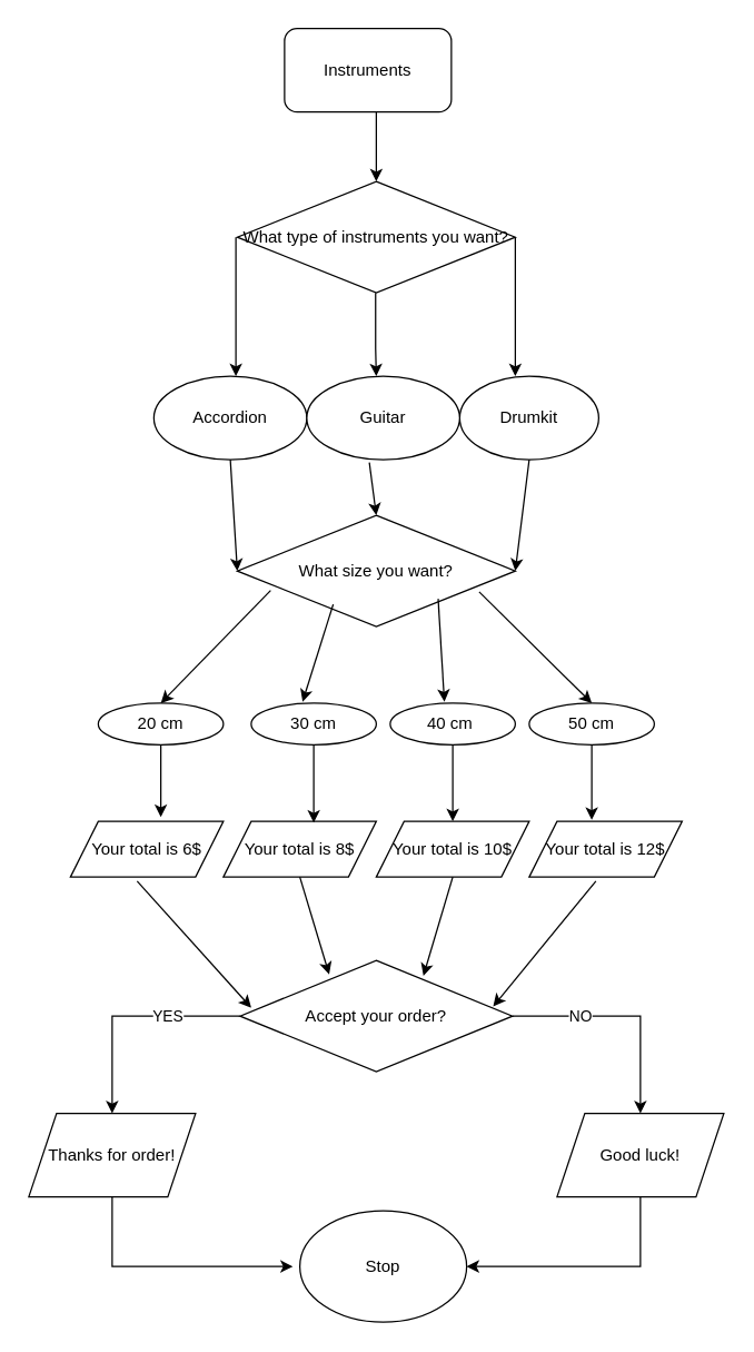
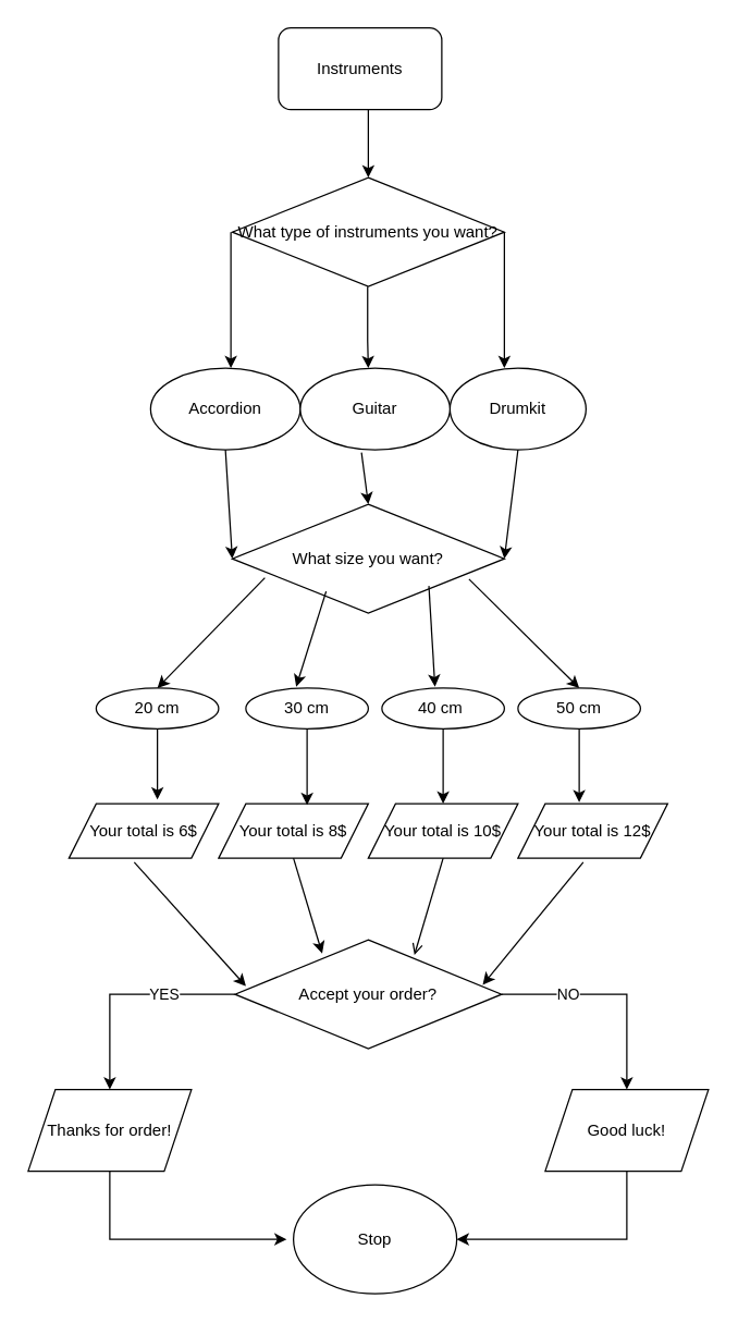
  <mxCell id="0" />
  <mxCell id="1" parent="0" />
  <mxCell id="2" value="Instruments" style="rounded=1;whiteSpace=wrap;html=1;fontStyle=0" parent="1" vertex="1"><mxGeometry x="204" y="20" width="120" height="60" as="geometry" /></mxCell>
  <mxCell id="3" value="" style="endArrow=classic;html=1;rounded=0;exitX=0.5;exitY=1;exitDx=0;exitDy=0;" parent="1" edge="1"><mxGeometry width="50" height="50" relative="1" as="geometry"><mxPoint x="270" y="80" as="sourcePoint" /><mxPoint x="270" y="130" as="targetPoint" /><Array as="points"><mxPoint x="270" y="110" /><mxPoint x="270" y="130" /></Array></mxGeometry></mxCell>
  <mxCell id="4" value="Accordion" style="ellipse;whiteSpace=wrap;html=1;" parent="1" vertex="1"><mxGeometry x="110" y="270" width="110" height="60" as="geometry" /></mxCell>
  <mxCell id="5" value="Drumkit" style="ellipse;whiteSpace=wrap;html=1;" parent="1" vertex="1"><mxGeometry x="330" y="270" width="100" height="60" as="geometry" /></mxCell>
  <mxCell id="6" value="Guitar" style="ellipse;whiteSpace=wrap;html=1;" parent="1" vertex="1"><mxGeometry x="220" y="270" width="110" height="60" as="geometry" /></mxCell>
  <mxCell id="7" value="" style="endArrow=classic;html=1;rounded=0;exitX=0.5;exitY=1;exitDx=0;exitDy=0;" parent="1" edge="1"><mxGeometry width="50" height="50" relative="1" as="geometry"><mxPoint x="169" y="170" as="sourcePoint" /><mxPoint x="169" y="270" as="targetPoint" /><Array as="points"><mxPoint x="169" y="210" /></Array></mxGeometry></mxCell>
  <mxCell id="8" value="" style="endArrow=classic;html=1;rounded=0;exitX=0.5;exitY=1;exitDx=0;exitDy=0;" parent="1" edge="1"><mxGeometry width="50" height="50" relative="1" as="geometry"><mxPoint x="370" y="170" as="sourcePoint" /><mxPoint x="370" y="270" as="targetPoint" /><Array as="points"><mxPoint x="370" y="210" /></Array></mxGeometry></mxCell>
  <mxCell id="9" value="What type of instruments you want?" style="rhombus;whiteSpace=wrap;html=1;" parent="1" vertex="1"><mxGeometry x="170" y="130" width="200" height="80" as="geometry" /></mxCell>
  <mxCell id="10" value="" style="endArrow=classic;html=1;rounded=0;exitX=0.5;exitY=1;exitDx=0;exitDy=0;" parent="1" edge="1"><mxGeometry width="50" height="50" relative="1" as="geometry"><mxPoint x="269.5" y="210" as="sourcePoint" /><mxPoint x="270" y="270" as="targetPoint" /><Array as="points"><mxPoint x="269.5" y="250" /></Array></mxGeometry></mxCell>
  <mxCell id="11" value="What size you want?" style="rhombus;whiteSpace=wrap;html=1;" parent="1" vertex="1"><mxGeometry x="170" y="370" width="200" height="80" as="geometry" /></mxCell>
  <mxCell id="12" value="" style="endArrow=classic;html=1;rounded=0;exitX=0.5;exitY=1;exitDx=0;exitDy=0;entryX=0;entryY=0.5;entryDx=0;entryDy=0;" parent="1" source="4" target="11" edge="1"><mxGeometry width="50" height="50" relative="1" as="geometry"><mxPoint x="240" y="400" as="sourcePoint" /><mxPoint x="290" y="350" as="targetPoint" /></mxGeometry></mxCell>
  <mxCell id="13" value="" style="endArrow=classic;html=1;rounded=0;entryX=0.5;entryY=0;entryDx=0;entryDy=0;exitX=0.409;exitY=1.033;exitDx=0;exitDy=0;exitPerimeter=0;" parent="1" source="6" target="11" edge="1"><mxGeometry width="50" height="50" relative="1" as="geometry"><mxPoint x="250" y="410" as="sourcePoint" /><mxPoint x="300" y="360" as="targetPoint" /></mxGeometry></mxCell>
  <mxCell id="14" value="" style="endArrow=classic;html=1;rounded=0;exitX=0.5;exitY=1;exitDx=0;exitDy=0;entryX=1;entryY=0.5;entryDx=0;entryDy=0;" parent="1" source="5" target="11" edge="1"><mxGeometry width="50" height="50" relative="1" as="geometry"><mxPoint x="260" y="420" as="sourcePoint" /><mxPoint x="310" y="370" as="targetPoint" /></mxGeometry></mxCell>
  <mxCell id="15" value="20 cm" style="ellipse;whiteSpace=wrap;html=1;" parent="1" vertex="1"><mxGeometry x="70" y="505" width="90" height="30" as="geometry" /></mxCell>
  <mxCell id="16" value="30 cm" style="ellipse;whiteSpace=wrap;html=1;" parent="1" vertex="1"><mxGeometry x="180" y="505" width="90" height="30" as="geometry" /></mxCell>
  <mxCell id="17" value="40 cm&amp;nbsp;" style="ellipse;whiteSpace=wrap;html=1;" parent="1" vertex="1"><mxGeometry x="280" y="505" width="90" height="30" as="geometry" /></mxCell>
  <mxCell id="18" value="50 cm" style="ellipse;whiteSpace=wrap;html=1;" parent="1" vertex="1"><mxGeometry x="380" y="505" width="90" height="30" as="geometry" /></mxCell>
  <mxCell id="19" value="" style="endArrow=classic;html=1;rounded=0;entryX=0.5;entryY=0;entryDx=0;entryDy=0;exitX=0.12;exitY=0.675;exitDx=0;exitDy=0;exitPerimeter=0;" parent="1" source="11" target="15" edge="1"><mxGeometry width="50" height="50" relative="1" as="geometry"><mxPoint x="90" y="480" as="sourcePoint" /><mxPoint x="140" y="430" as="targetPoint" /></mxGeometry></mxCell>
  <mxCell id="20" value="" style="endArrow=classic;html=1;rounded=0;entryX=0.411;entryY=-0.033;entryDx=0;entryDy=0;exitX=0.12;exitY=0.675;exitDx=0;exitDy=0;exitPerimeter=0;entryPerimeter=0;" parent="1" target="16" edge="1"><mxGeometry width="50" height="50" relative="1" as="geometry"><mxPoint x="239" y="434" as="sourcePoint" /><mxPoint x="160" y="515" as="targetPoint" /></mxGeometry></mxCell>
  <mxCell id="21" value="" style="endArrow=classic;html=1;rounded=0;entryX=0.433;entryY=-0.033;entryDx=0;entryDy=0;exitX=0.12;exitY=0.675;exitDx=0;exitDy=0;exitPerimeter=0;entryPerimeter=0;" parent="1" target="17" edge="1"><mxGeometry width="50" height="50" relative="1" as="geometry"><mxPoint x="314.5" y="430" as="sourcePoint" /><mxPoint x="235.5" y="511" as="targetPoint" /></mxGeometry></mxCell>
  <mxCell id="22" value="" style="endArrow=classic;html=1;rounded=0;entryX=0.5;entryY=0;entryDx=0;entryDy=0;exitX=0.87;exitY=0.688;exitDx=0;exitDy=0;exitPerimeter=0;" parent="1" source="11" target="18" edge="1"><mxGeometry width="50" height="50" relative="1" as="geometry"><mxPoint x="509" y="369" as="sourcePoint" /><mxPoint x="430" y="450" as="targetPoint" /><Array as="points" /></mxGeometry></mxCell>
  <mxCell id="23" value="Your total is 6$" style="shape=parallelogram;perimeter=parallelogramPerimeter;whiteSpace=wrap;html=1;fixedSize=1;" parent="1" vertex="1"><mxGeometry x="50" y="590" width="110" height="40" as="geometry" /></mxCell>
  <mxCell id="24" value="Your total is 8$" style="shape=parallelogram;perimeter=parallelogramPerimeter;whiteSpace=wrap;html=1;fixedSize=1;" parent="1" vertex="1"><mxGeometry x="160" y="590" width="110" height="40" as="geometry" /></mxCell>
  <mxCell id="25" value="Your total is 10$" style="shape=parallelogram;perimeter=parallelogramPerimeter;whiteSpace=wrap;html=1;fixedSize=1;" parent="1" vertex="1"><mxGeometry x="270" y="590" width="110" height="40" as="geometry" /></mxCell>
  <mxCell id="26" value="Your total is 12$" style="shape=parallelogram;perimeter=parallelogramPerimeter;whiteSpace=wrap;html=1;fixedSize=1;" parent="1" vertex="1"><mxGeometry x="380" y="590" width="110" height="40" as="geometry" /></mxCell>
  <mxCell id="27" value="" style="endArrow=classic;html=1;rounded=0;exitX=0.5;exitY=1;exitDx=0;exitDy=0;entryX=0.591;entryY=-0.075;entryDx=0;entryDy=0;entryPerimeter=0;" parent="1" source="15" target="23" edge="1"><mxGeometry width="50" height="50" relative="1" as="geometry"><mxPoint x="240" y="400" as="sourcePoint" /><mxPoint x="290" y="350" as="targetPoint" /></mxGeometry></mxCell>
  <mxCell id="28" value="" style="endArrow=classic;html=1;rounded=0;exitX=0.5;exitY=1;exitDx=0;exitDy=0;entryX=0.591;entryY=0.025;entryDx=0;entryDy=0;entryPerimeter=0;" parent="1" source="16" target="24" edge="1"><mxGeometry width="50" height="50" relative="1" as="geometry"><mxPoint x="250" y="410" as="sourcePoint" /><mxPoint x="300" y="360" as="targetPoint" /></mxGeometry></mxCell>
  <mxCell id="29" value="" style="endArrow=classic;html=1;rounded=0;exitX=0.5;exitY=1;exitDx=0;exitDy=0;entryX=0.5;entryY=0;entryDx=0;entryDy=0;" parent="1" source="17" target="25" edge="1"><mxGeometry width="50" height="50" relative="1" as="geometry"><mxPoint x="260" y="420" as="sourcePoint" /><mxPoint x="310" y="370" as="targetPoint" /></mxGeometry></mxCell>
  <mxCell id="30" value="" style="endArrow=classic;html=1;rounded=0;exitX=0.5;exitY=1;exitDx=0;exitDy=0;entryX=0.409;entryY=-0.025;entryDx=0;entryDy=0;entryPerimeter=0;" parent="1" source="18" target="26" edge="1"><mxGeometry width="50" height="50" relative="1" as="geometry"><mxPoint x="270" y="430" as="sourcePoint" /><mxPoint x="320" y="380" as="targetPoint" /></mxGeometry></mxCell>
  <mxCell id="31" value="Accept your order?" style="rhombus;whiteSpace=wrap;html=1;" parent="1" vertex="1"><mxGeometry x="172" y="690" width="196" height="80" as="geometry" /></mxCell>
  <mxCell id="32" value="" style="endArrow=classic;html=1;rounded=0;exitX=0.436;exitY=1.075;exitDx=0;exitDy=0;exitPerimeter=0;entryX=0.041;entryY=0.425;entryDx=0;entryDy=0;entryPerimeter=0;" parent="1" source="23" target="31" edge="1"><mxGeometry width="50" height="50" relative="1" as="geometry"><mxPoint x="280" y="440" as="sourcePoint" /><mxPoint x="330" y="390" as="targetPoint" /></mxGeometry></mxCell>
  <mxCell id="33" value="" style="endArrow=classic;html=1;rounded=0;exitX=0.5;exitY=1;exitDx=0;exitDy=0;entryX=0.327;entryY=0.125;entryDx=0;entryDy=0;entryPerimeter=0;" parent="1" source="24" target="31" edge="1"><mxGeometry width="50" height="50" relative="1" as="geometry"><mxPoint x="240" y="530" as="sourcePoint" /><mxPoint x="290" y="480" as="targetPoint" /></mxGeometry></mxCell>
- <mxCell id="34" value="" style="endArrow=classic;html=1;rounded=0;exitX=0.5;exitY=1;exitDx=0;exitDy=0;entryX=0.673;entryY=0.138;entryDx=0;entryDy=0;entryPerimeter=0;" parent="1" source="25" target="31" edge="1"><mxGeometry width="50" height="50" relative="1" as="geometry"><mxPoint x="250" y="540" as="sourcePoint" /><mxPoint x="300" y="490" as="targetPoint" /></mxGeometry></mxCell>
+ <mxCell id="34" value="" style="endArrow=open;html=1;rounded=0;exitX=0.5;exitY=1;exitDx=0;exitDy=0;entryX=0.673;entryY=0.138;entryDx=0;entryDy=0;entryPerimeter=0;" parent="1" source="25" target="31" edge="1"><mxGeometry width="50" height="50" relative="1" as="geometry"><mxPoint x="250" y="540" as="sourcePoint" /><mxPoint x="300" y="490" as="targetPoint" /></mxGeometry></mxCell>
  <mxCell id="35" value="" style="endArrow=classic;html=1;rounded=0;exitX=0.436;exitY=1.075;exitDx=0;exitDy=0;exitPerimeter=0;entryX=0.929;entryY=0.413;entryDx=0;entryDy=0;entryPerimeter=0;" parent="1" source="26" target="31" edge="1"><mxGeometry width="50" height="50" relative="1" as="geometry"><mxPoint x="260" y="550" as="sourcePoint" /><mxPoint x="310" y="500" as="targetPoint" /></mxGeometry></mxCell>
  <mxCell id="36" value="YES" style="endArrow=classic;html=1;rounded=0;exitX=0;exitY=0.5;exitDx=0;exitDy=0;" parent="1" source="31" edge="1"><mxGeometry x="-0.358" width="50" height="50" relative="1" as="geometry"><mxPoint x="240" y="530" as="sourcePoint" /><mxPoint x="80" y="800" as="targetPoint" /><Array as="points"><mxPoint x="80" y="730" /></Array><mxPoint as="offset" /></mxGeometry></mxCell>
  <mxCell id="37" value="NO" style="endArrow=classic;html=1;rounded=0;exitX=1;exitY=0.5;exitDx=0;exitDy=0;" parent="1" source="31" edge="1"><mxGeometry x="-0.395" width="50" height="50" relative="1" as="geometry"><mxPoint x="270" y="560" as="sourcePoint" /><mxPoint x="460" y="800" as="targetPoint" /><Array as="points"><mxPoint x="420" y="730" /><mxPoint x="460" y="730" /></Array><mxPoint as="offset" /></mxGeometry></mxCell>
  <mxCell id="38" value="Thanks for order!" style="shape=parallelogram;perimeter=parallelogramPerimeter;whiteSpace=wrap;html=1;fixedSize=1;" parent="1" vertex="1"><mxGeometry x="20" y="800" width="120" height="60" as="geometry" /></mxCell>
  <mxCell id="39" value="Good luck!" style="shape=parallelogram;perimeter=parallelogramPerimeter;whiteSpace=wrap;html=1;fixedSize=1;" parent="1" vertex="1"><mxGeometry x="400" y="800" width="120" height="60" as="geometry" /></mxCell>
  <mxCell id="40" value="" style="endArrow=classic;html=1;rounded=0;exitX=0.5;exitY=1;exitDx=0;exitDy=0;" parent="1" source="38" edge="1"><mxGeometry width="50" height="50" relative="1" as="geometry"><mxPoint x="240" y="730" as="sourcePoint" /><mxPoint x="210" y="910" as="targetPoint" /><Array as="points"><mxPoint x="80" y="910" /></Array></mxGeometry></mxCell>
  <mxCell id="41" value="" style="endArrow=classic;html=1;rounded=0;exitX=0.5;exitY=1;exitDx=0;exitDy=0;entryX=1;entryY=0.5;entryDx=0;entryDy=0;" parent="1" source="39" target="42" edge="1"><mxGeometry width="50" height="50" relative="1" as="geometry"><mxPoint x="240" y="730" as="sourcePoint" /><mxPoint x="360" y="910" as="targetPoint" /><Array as="points"><mxPoint x="460" y="910" /><mxPoint x="370" y="910" /></Array></mxGeometry></mxCell>
  <mxCell id="42" value="Stop" style="ellipse;whiteSpace=wrap;html=1;" parent="1" vertex="1"><mxGeometry x="215" y="870" width="120" height="80" as="geometry" /></mxCell>
